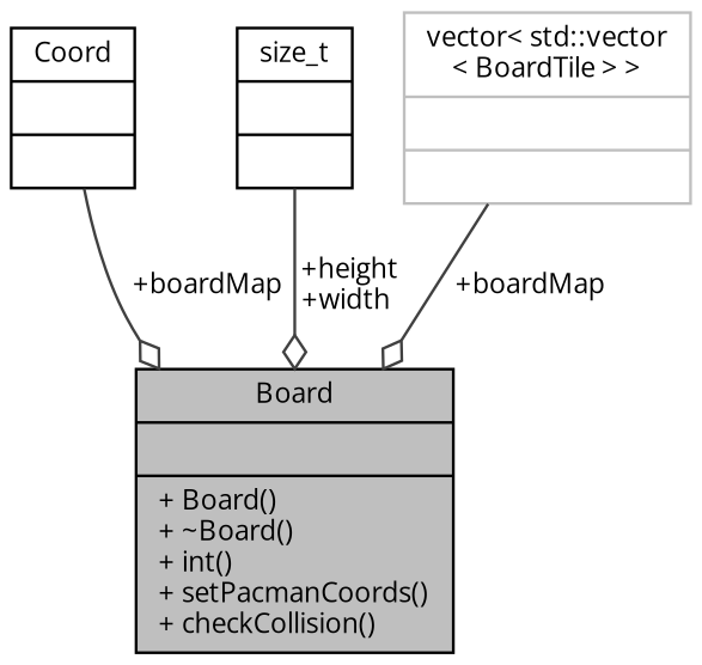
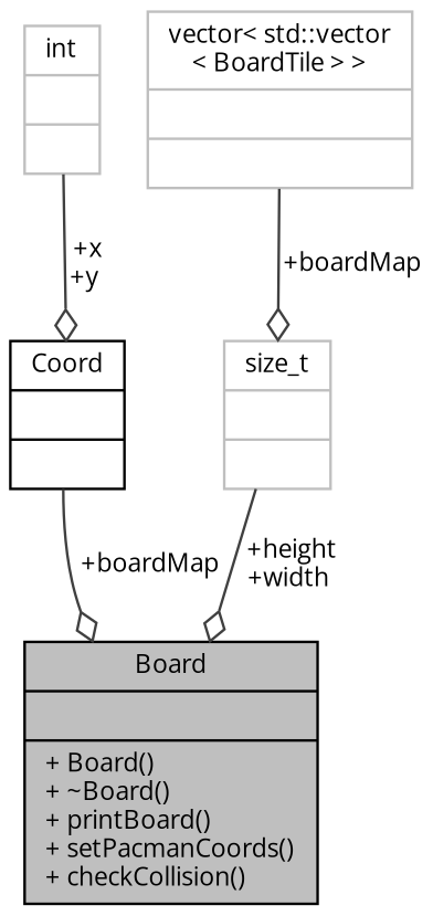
  digraph {
    fontname="Open Sans"
    node [color=grey75 fillcolor=white fontname="Open Sans" fontsize=10 shape=record style=filled]
    edge [arrowhead=odiamond color=grey25 fontname="Open Sans" fontsize=10 labelfontname=Helvetica labelfontsize=10 style=solid]
-   n1 [color=black fillcolor=grey75 fontcolor=black height=0.2 label="{Board\n||+ Board()\l+ ~Board()\l+ int()\l+ setPacmanCoords()\l+ checkCollision()\l}" width=0.4]
+   n1 [color=black fillcolor=grey75 fontcolor=black height=0.2 label="{Board\n||+ Board()\l+ ~Board()\l+ printBoard()\l+ setPacmanCoords()\l+ checkCollision()\l}" width=0.4]
    n2 [color=black height=0.2 label="{Coord\n||}" width=0.4]
-   n4 [color=black height=0.2 label="{size_t\n||}" width=0.4]
+   n3 [height=0.2 label="{int\n||}" width=0.4]
+   n4 [height=0.2 label="{size_t\n||}" width=0.4]
    n5 [height=0.2 label="{vector\< std::vector\l\< BoardTile \> \>\n||}" width=0.4]
    n2 -> n1 [label=" +boardMap"]
+   n3 -> n2 [label=" +x\n+y"]
    n4 -> n1 [label=" +height\n+width"]
-   n5 -> n1 [label=" +boardMap"]
+   n5 -> n4 [label=" +boardMap"]
  }
